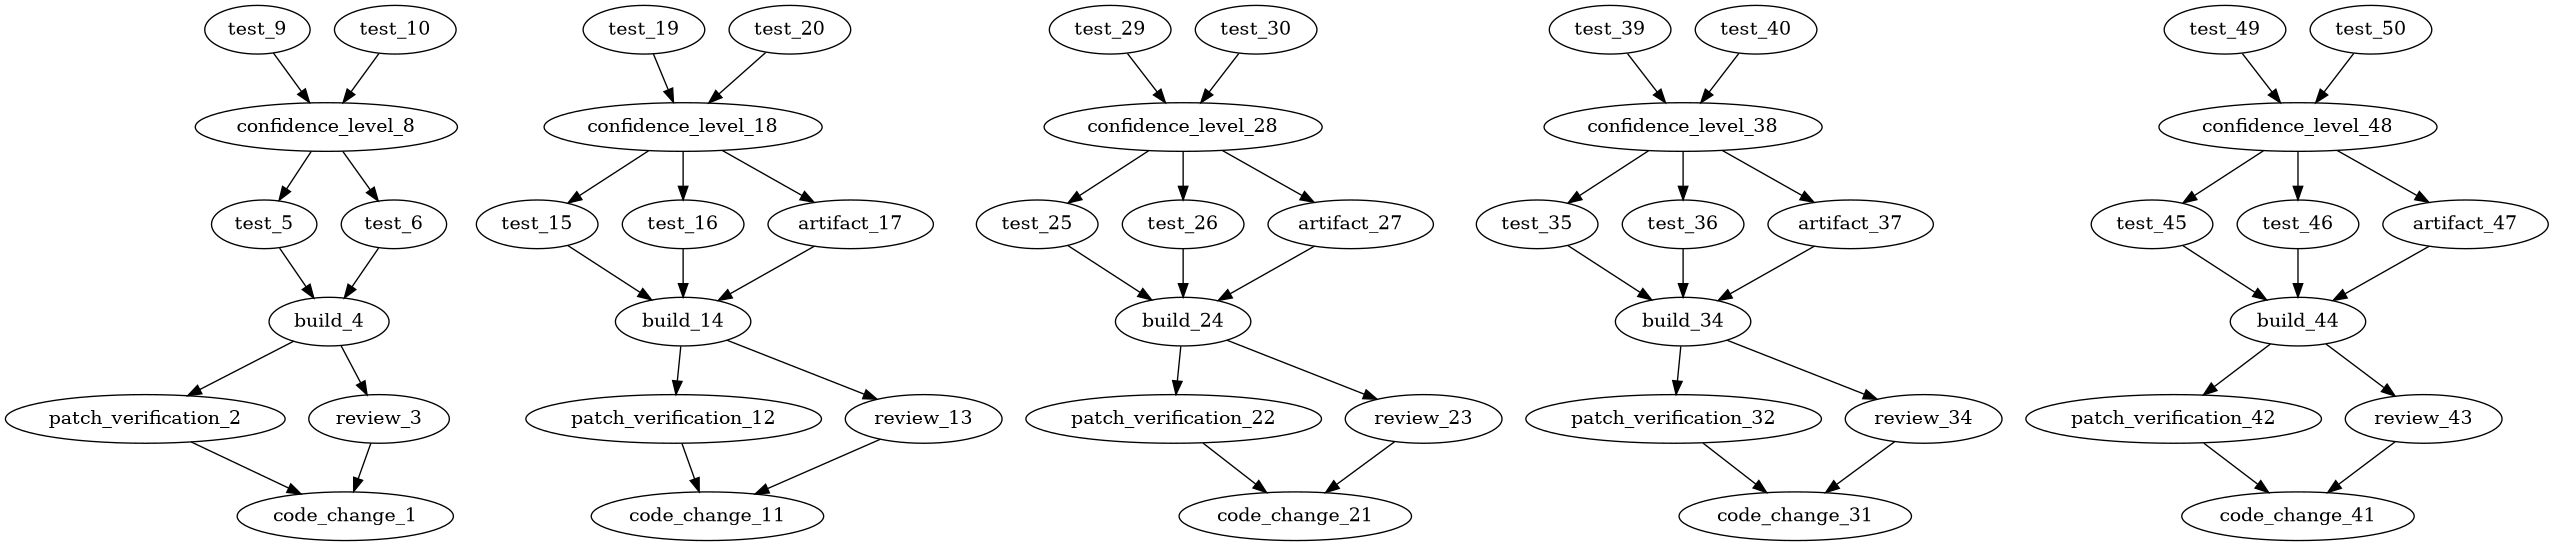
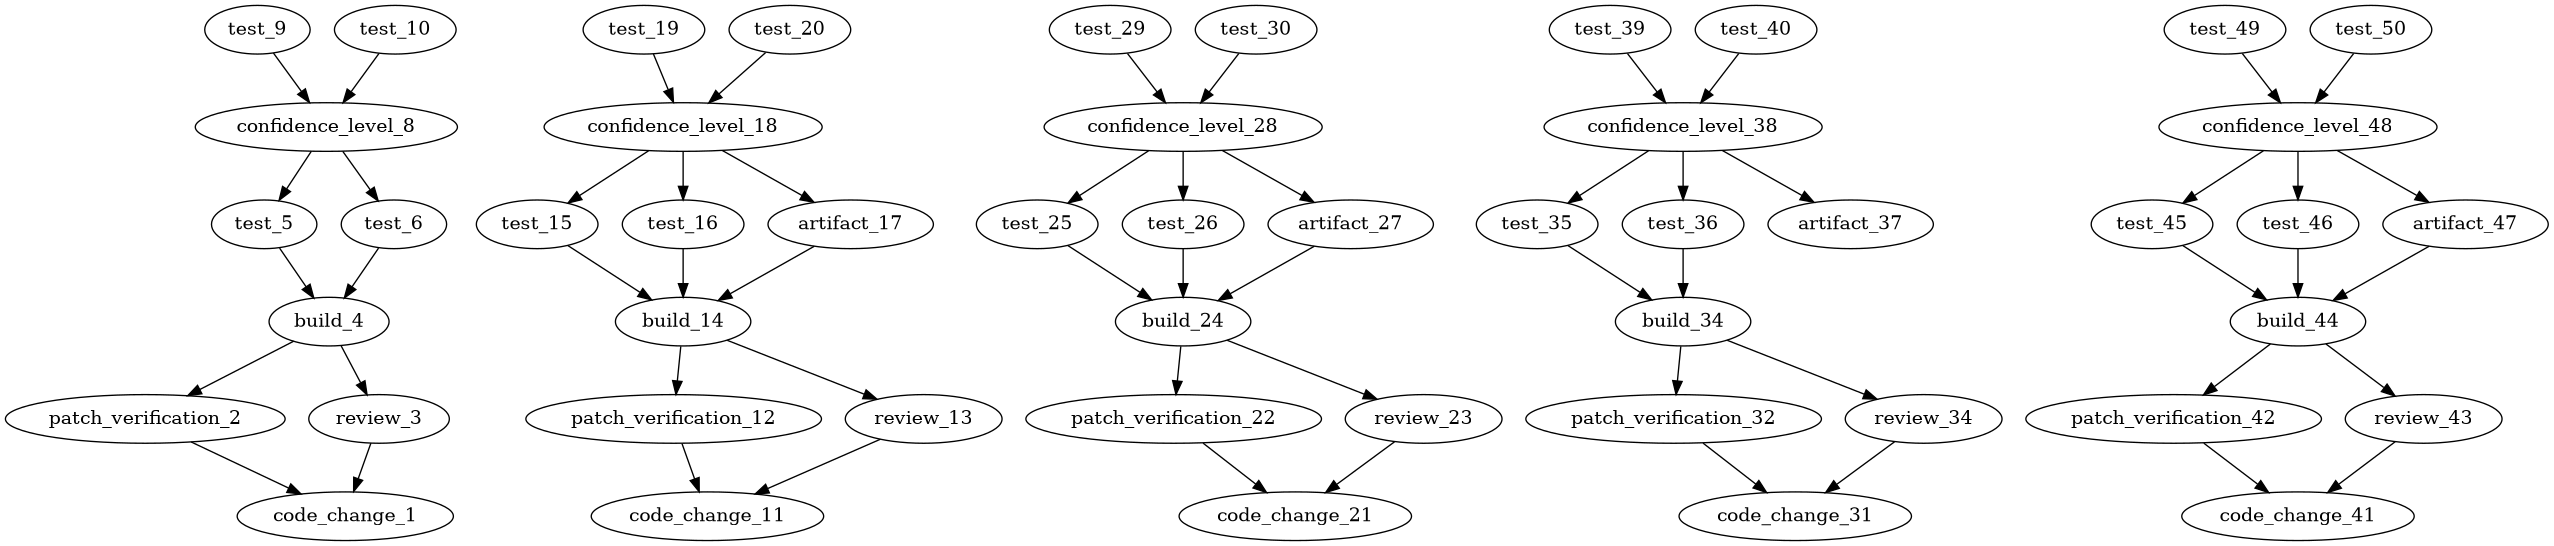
  strict digraph {
    node [type=test]
    code_change_1 [time=0 type=code_change]
    patch_verification_2 [time=1 type=patch_verification]
    review_3 [time=2 type=review]
    build_4 [time=3 type=build]
    test_5 [time=4]
    test_6 [time=5]
    confidence_level_8 [time=7 type=confidence_level]
    test_9 [time=8]
    test_10 [time=9]
    code_change_11 [time=10 type=code_change]
    patch_verification_12 [time=11 type=patch_verification]
    review_13 [time=12 type=review]
    build_14 [time=13 type=build]
    test_15 [time=14]
    test_16 [time=15]
    artifact_17 [time=16 type=artifact]
    confidence_level_18 [time=17 type=confidence_level]
    test_19 [time=18]
    test_20 [time=19]
    code_change_21 [time=20 type=code_change]
    patch_verification_22 [time=21 type=patch_verification]
    review_23 [time=22 type=review]
    build_24 [time=23 type=build]
    test_25 [time=24]
    test_26 [time=25]
    artifact_27 [time=26 type=artifact]
    confidence_level_28 [time=27 type=confidence_level]
    test_29 [time=28]
    test_30 [time=29]
    code_change_31 [time=30 type=code_change]
    patch_verification_32 [time=31 type=patch_verification]
    n32 [label=review_34 time=32 type=review]
    build_34 [time=33 type=build]
    test_35 [time=34]
    test_36 [time=35]
    artifact_37 [time=36 type=artifact]
    confidence_level_38 [time=37 type=confidence_level]
    test_39 [time=38]
    test_40 [time=39]
    code_change_41 [time=40 type=code_change]
    patch_verification_42 [time=41 type=patch_verification]
    review_43 [time=42 type=review]
    build_44 [time=43 type=build]
    test_45 [time=44]
    test_46 [time=45]
    artifact_47 [time=46 type=artifact]
    confidence_level_48 [time=47 type=confidence_level]
    test_49 [time=48]
    test_50 [time=49]
    patch_verification_2 -> code_change_1
    review_3 -> code_change_1
    build_4 -> patch_verification_2
    build_4 -> review_3
    test_5 -> build_4
    test_6 -> build_4
    confidence_level_8 -> test_5
    confidence_level_8 -> test_6
    test_9 -> confidence_level_8
    test_10 -> confidence_level_8
    patch_verification_12 -> code_change_11
    review_13 -> code_change_11
    build_14 -> patch_verification_12
    build_14 -> review_13
    test_15 -> build_14
    test_16 -> build_14
    artifact_17 -> build_14
    confidence_level_18 -> test_15
    confidence_level_18 -> test_16
    confidence_level_18 -> artifact_17
    test_19 -> confidence_level_18
    test_20 -> confidence_level_18
    patch_verification_22 -> code_change_21
    review_23 -> code_change_21
    build_24 -> patch_verification_22
    build_24 -> review_23
    test_25 -> build_24
    test_26 -> build_24
    artifact_27 -> build_24
    confidence_level_28 -> test_25
    confidence_level_28 -> test_26
    confidence_level_28 -> artifact_27
    test_29 -> confidence_level_28
    test_30 -> confidence_level_28
    patch_verification_32 -> code_change_31
    n32 -> code_change_31
    build_34 -> patch_verification_32
    build_34 -> n32
    test_35 -> build_34
    test_36 -> build_34
-   artifact_37 -> build_34
    confidence_level_38 -> test_35
    confidence_level_38 -> test_36
    confidence_level_38 -> artifact_37
    test_39 -> confidence_level_38
    test_40 -> confidence_level_38
    patch_verification_42 -> code_change_41
    review_43 -> code_change_41
    build_44 -> patch_verification_42
    build_44 -> review_43
    test_45 -> build_44
    test_46 -> build_44
    artifact_47 -> build_44
    confidence_level_48 -> test_45
    confidence_level_48 -> test_46
    confidence_level_48 -> artifact_47
    test_49 -> confidence_level_48
    test_50 -> confidence_level_48
  }
